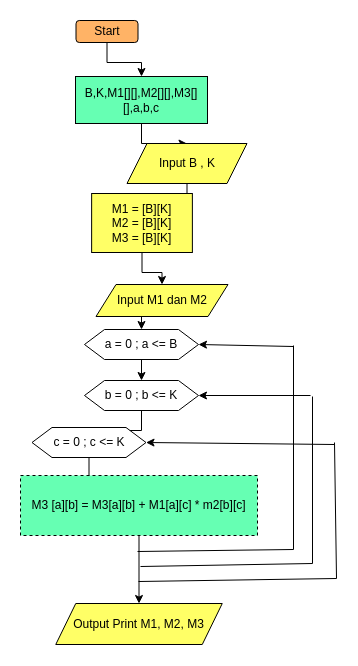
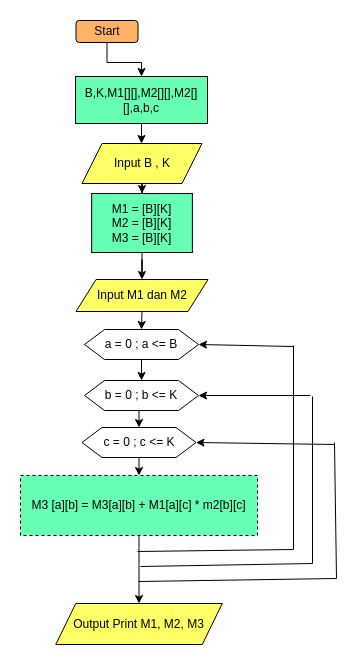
  <mxCell id="0" />
  <mxCell id="1" parent="0" />
  <mxCell id="2" style="edgeStyle=orthogonalEdgeStyle;rounded=0;orthogonalLoop=1;jettySize=auto;html=1;entryX=0.5;entryY=0;entryDx=0;entryDy=0;" edge="1" parent="1" source="3" target="5"><mxGeometry relative="1" as="geometry" /></mxCell>
  <mxCell id="3" value="Start" style="rounded=1;whiteSpace=wrap;html=1;fillColor=#FFB366;" vertex="1" parent="1"><mxGeometry x="75.5" y="20" width="62" height="22" as="geometry" /></mxCell>
  <mxCell id="4" style="edgeStyle=orthogonalEdgeStyle;rounded=0;orthogonalLoop=1;jettySize=auto;html=1;" edge="1" parent="1" source="5" target="7"><mxGeometry relative="1" as="geometry" /></mxCell>
- <mxCell id="5" value="B,K,M1[][],M2[][],M3[][],a,b,c" style="rounded=0;whiteSpace=wrap;html=1;fillColor=#66FFB3;" vertex="1" parent="1"><mxGeometry x="75" y="76" width="132" height="47" as="geometry" /></mxCell>
+ <mxCell id="5" value="B,K,M1[][],M2[][],M2[][],a,b,c" style="rounded=0;whiteSpace=wrap;html=1;fillColor=#66FFB3;" vertex="1" parent="1"><mxGeometry x="75" y="76" width="132" height="47" as="geometry" /></mxCell>
  <mxCell id="6" style="edgeStyle=orthogonalEdgeStyle;rounded=0;orthogonalLoop=1;jettySize=auto;html=1;" edge="1" parent="1" source="7" target="9"><mxGeometry relative="1" as="geometry" /></mxCell>
- <mxCell id="7" value="Input B , K" style="shape=parallelogram;perimeter=parallelogramPerimeter;whiteSpace=wrap;html=1;fixedSize=1;fillColor=#FFFF66;" vertex="1" parent="1"><mxGeometry x="126.5" y="143" width="120" height="40" as="geometry" /></mxCell>
+ <mxCell id="7" value="Input B , K" style="shape=parallelogram;perimeter=parallelogramPerimeter;whiteSpace=wrap;html=1;fixedSize=1;fillColor=#FFFF66;" vertex="1" parent="1"><mxGeometry x="81.5" y="143" width="120" height="40" as="geometry" /></mxCell>
  <mxCell id="8" style="edgeStyle=orthogonalEdgeStyle;rounded=0;orthogonalLoop=1;jettySize=auto;html=1;entryX=0.5;entryY=0;entryDx=0;entryDy=0;" edge="1" parent="1" source="9" target="11"><mxGeometry relative="1" as="geometry" /></mxCell>
- <mxCell id="9" value="M1 = [B][K]&lt;br&gt;M2 = [B][K]&lt;br&gt;M3 = [B][K]" style="rounded=0;whiteSpace=wrap;html=1;fillColor=#ffff66;" vertex="1" parent="1"><mxGeometry x="91.13" y="193" width="100.75" height="59" as="geometry" /></mxCell>
+ <mxCell id="9" value="M1 = [B][K]&lt;br&gt;M2 = [B][K]&lt;br&gt;M3 = [B][K]" style="rounded=0;whiteSpace=wrap;html=1;fillColor=#66FFB3;" vertex="1" parent="1"><mxGeometry x="91.13" y="193" width="100.75" height="59" as="geometry" /></mxCell>
  <mxCell id="10" style="edgeStyle=orthogonalEdgeStyle;rounded=0;orthogonalLoop=1;jettySize=auto;html=1;exitX=0.5;exitY=1;exitDx=0;exitDy=0;entryX=0.5;entryY=0;entryDx=0;entryDy=0;" edge="1" parent="1" source="11" target="13"><mxGeometry relative="1" as="geometry" /></mxCell>
- <mxCell id="11" value="Input M1 dan M2" style="shape=parallelogram;perimeter=parallelogramPerimeter;whiteSpace=wrap;html=1;fixedSize=1;fillColor=#FFFF66;" vertex="1" parent="1"><mxGeometry x="95.5" y="284" width="132" height="32" as="geometry" /></mxCell>
+ <mxCell id="11" value="Input M1 dan M2" style="shape=parallelogram;perimeter=parallelogramPerimeter;whiteSpace=wrap;html=1;fixedSize=1;fillColor=#FFFF66;" vertex="1" parent="1"><mxGeometry x="75.5" y="279" width="132" height="32" as="geometry" /></mxCell>
  <mxCell id="12" style="edgeStyle=orthogonalEdgeStyle;rounded=0;orthogonalLoop=1;jettySize=auto;html=1;exitX=0.5;exitY=1;exitDx=0;exitDy=0;entryX=0.5;entryY=0;entryDx=0;entryDy=0;" edge="1" parent="1" source="13" target="15"><mxGeometry relative="1" as="geometry" /></mxCell>
  <mxCell id="13" value="a = 0 ; a &amp;lt;= B" style="shape=hexagon;perimeter=hexagonPerimeter2;whiteSpace=wrap;html=1;fixedSize=1;" vertex="1" parent="1"><mxGeometry x="84" y="329" width="114" height="30" as="geometry" /></mxCell>
  <mxCell id="14" style="edgeStyle=orthogonalEdgeStyle;rounded=0;orthogonalLoop=1;jettySize=auto;html=1;exitX=0.5;exitY=1;exitDx=0;exitDy=0;entryX=0.5;entryY=0;entryDx=0;entryDy=0;" edge="1" parent="1" source="15" target="17"><mxGeometry relative="1" as="geometry" /></mxCell>
  <mxCell id="15" value="b = 0 ; b &amp;lt;= K" style="shape=hexagon;perimeter=hexagonPerimeter2;whiteSpace=wrap;html=1;fixedSize=1;" vertex="1" parent="1"><mxGeometry x="84" y="380" width="114" height="30" as="geometry" /></mxCell>
  <mxCell id="16" style="edgeStyle=orthogonalEdgeStyle;rounded=0;orthogonalLoop=1;jettySize=auto;html=1;exitX=0.5;exitY=1;exitDx=0;exitDy=0;entryX=0.5;entryY=0;entryDx=0;entryDy=0;" edge="1" parent="1" source="17" target="19"><mxGeometry relative="1" as="geometry" /></mxCell>
- <mxCell id="17" value="c = 0 ; c &amp;lt;= K" style="shape=hexagon;perimeter=hexagonPerimeter2;whiteSpace=wrap;html=1;fixedSize=1;" vertex="1" parent="1"><mxGeometry x="31.5" y="427" width="114" height="30" as="geometry" /></mxCell>
+ <mxCell id="17" value="c = 0 ; c &amp;lt;= K" style="shape=hexagon;perimeter=hexagonPerimeter2;whiteSpace=wrap;html=1;fixedSize=1;" vertex="1" parent="1"><mxGeometry x="81.5" y="427" width="114" height="30" as="geometry" /></mxCell>
  <mxCell id="18" style="edgeStyle=orthogonalEdgeStyle;rounded=0;orthogonalLoop=1;jettySize=auto;html=1;entryX=0.5;entryY=0;entryDx=0;entryDy=0;" edge="1" parent="1" source="19" target="20"><mxGeometry relative="1" as="geometry" /></mxCell>
  <mxCell id="19" value="M3 [a][b] = M3[a][b] + M1[a][c] * m2[b][c]" style="rounded=0;whiteSpace=wrap;html=1;fillColor=#66FFB3;dashed=1;" vertex="1" parent="1"><mxGeometry x="20" y="475" width="237" height="60" as="geometry" /></mxCell>
  <mxCell id="20" value="Output Print M1, M2, M3" style="shape=parallelogram;perimeter=parallelogramPerimeter;whiteSpace=wrap;html=1;fixedSize=1;fillColor=#FFFF66;" vertex="1" parent="1"><mxGeometry x="55.25" y="603" width="166.5" height="41" as="geometry" /></mxCell>
  <mxCell id="21" value="" style="endArrow=none;html=1;rounded=0;" edge="1" parent="1"><mxGeometry width="50" height="50" relative="1" as="geometry"><mxPoint x="293" y="345" as="sourcePoint" /><mxPoint x="137" y="551" as="targetPoint" /><Array as="points"><mxPoint x="293" y="549" /></Array></mxGeometry></mxCell>
  <mxCell id="22" value="" style="endArrow=classic;html=1;rounded=0;entryX=1;entryY=0.5;entryDx=0;entryDy=0;" edge="1" parent="1" target="13"><mxGeometry width="50" height="50" relative="1" as="geometry"><mxPoint x="293" y="346" as="sourcePoint" /><mxPoint x="204" y="344" as="targetPoint" /></mxGeometry></mxCell>
  <mxCell id="23" value="" style="endArrow=none;html=1;rounded=0;" edge="1" parent="1"><mxGeometry width="50" height="50" relative="1" as="geometry"><mxPoint x="140" y="566" as="sourcePoint" /><mxPoint x="312" y="396" as="targetPoint" /><Array as="points"><mxPoint x="312" y="563" /></Array></mxGeometry></mxCell>
  <mxCell id="24" value="" style="endArrow=classic;html=1;rounded=0;entryX=1;entryY=0.5;entryDx=0;entryDy=0;" edge="1" parent="1" target="15"><mxGeometry width="50" height="50" relative="1" as="geometry"><mxPoint x="310" y="395" as="sourcePoint" /><mxPoint x="493" y="435" as="targetPoint" /></mxGeometry></mxCell>
  <mxCell id="25" value="" style="endArrow=none;html=1;rounded=0;" edge="1" parent="1"><mxGeometry width="50" height="50" relative="1" as="geometry"><mxPoint x="138" y="581" as="sourcePoint" /><mxPoint x="334" y="442" as="targetPoint" /><Array as="points"><mxPoint x="336" y="578" /></Array></mxGeometry></mxCell>
  <mxCell id="26" value="" style="endArrow=classic;html=1;rounded=0;entryX=1;entryY=0.5;entryDx=0;entryDy=0;" edge="1" parent="1" target="17"><mxGeometry width="50" height="50" relative="1" as="geometry"><mxPoint x="334" y="444" as="sourcePoint" /><mxPoint x="493" y="335" as="targetPoint" /></mxGeometry></mxCell>
